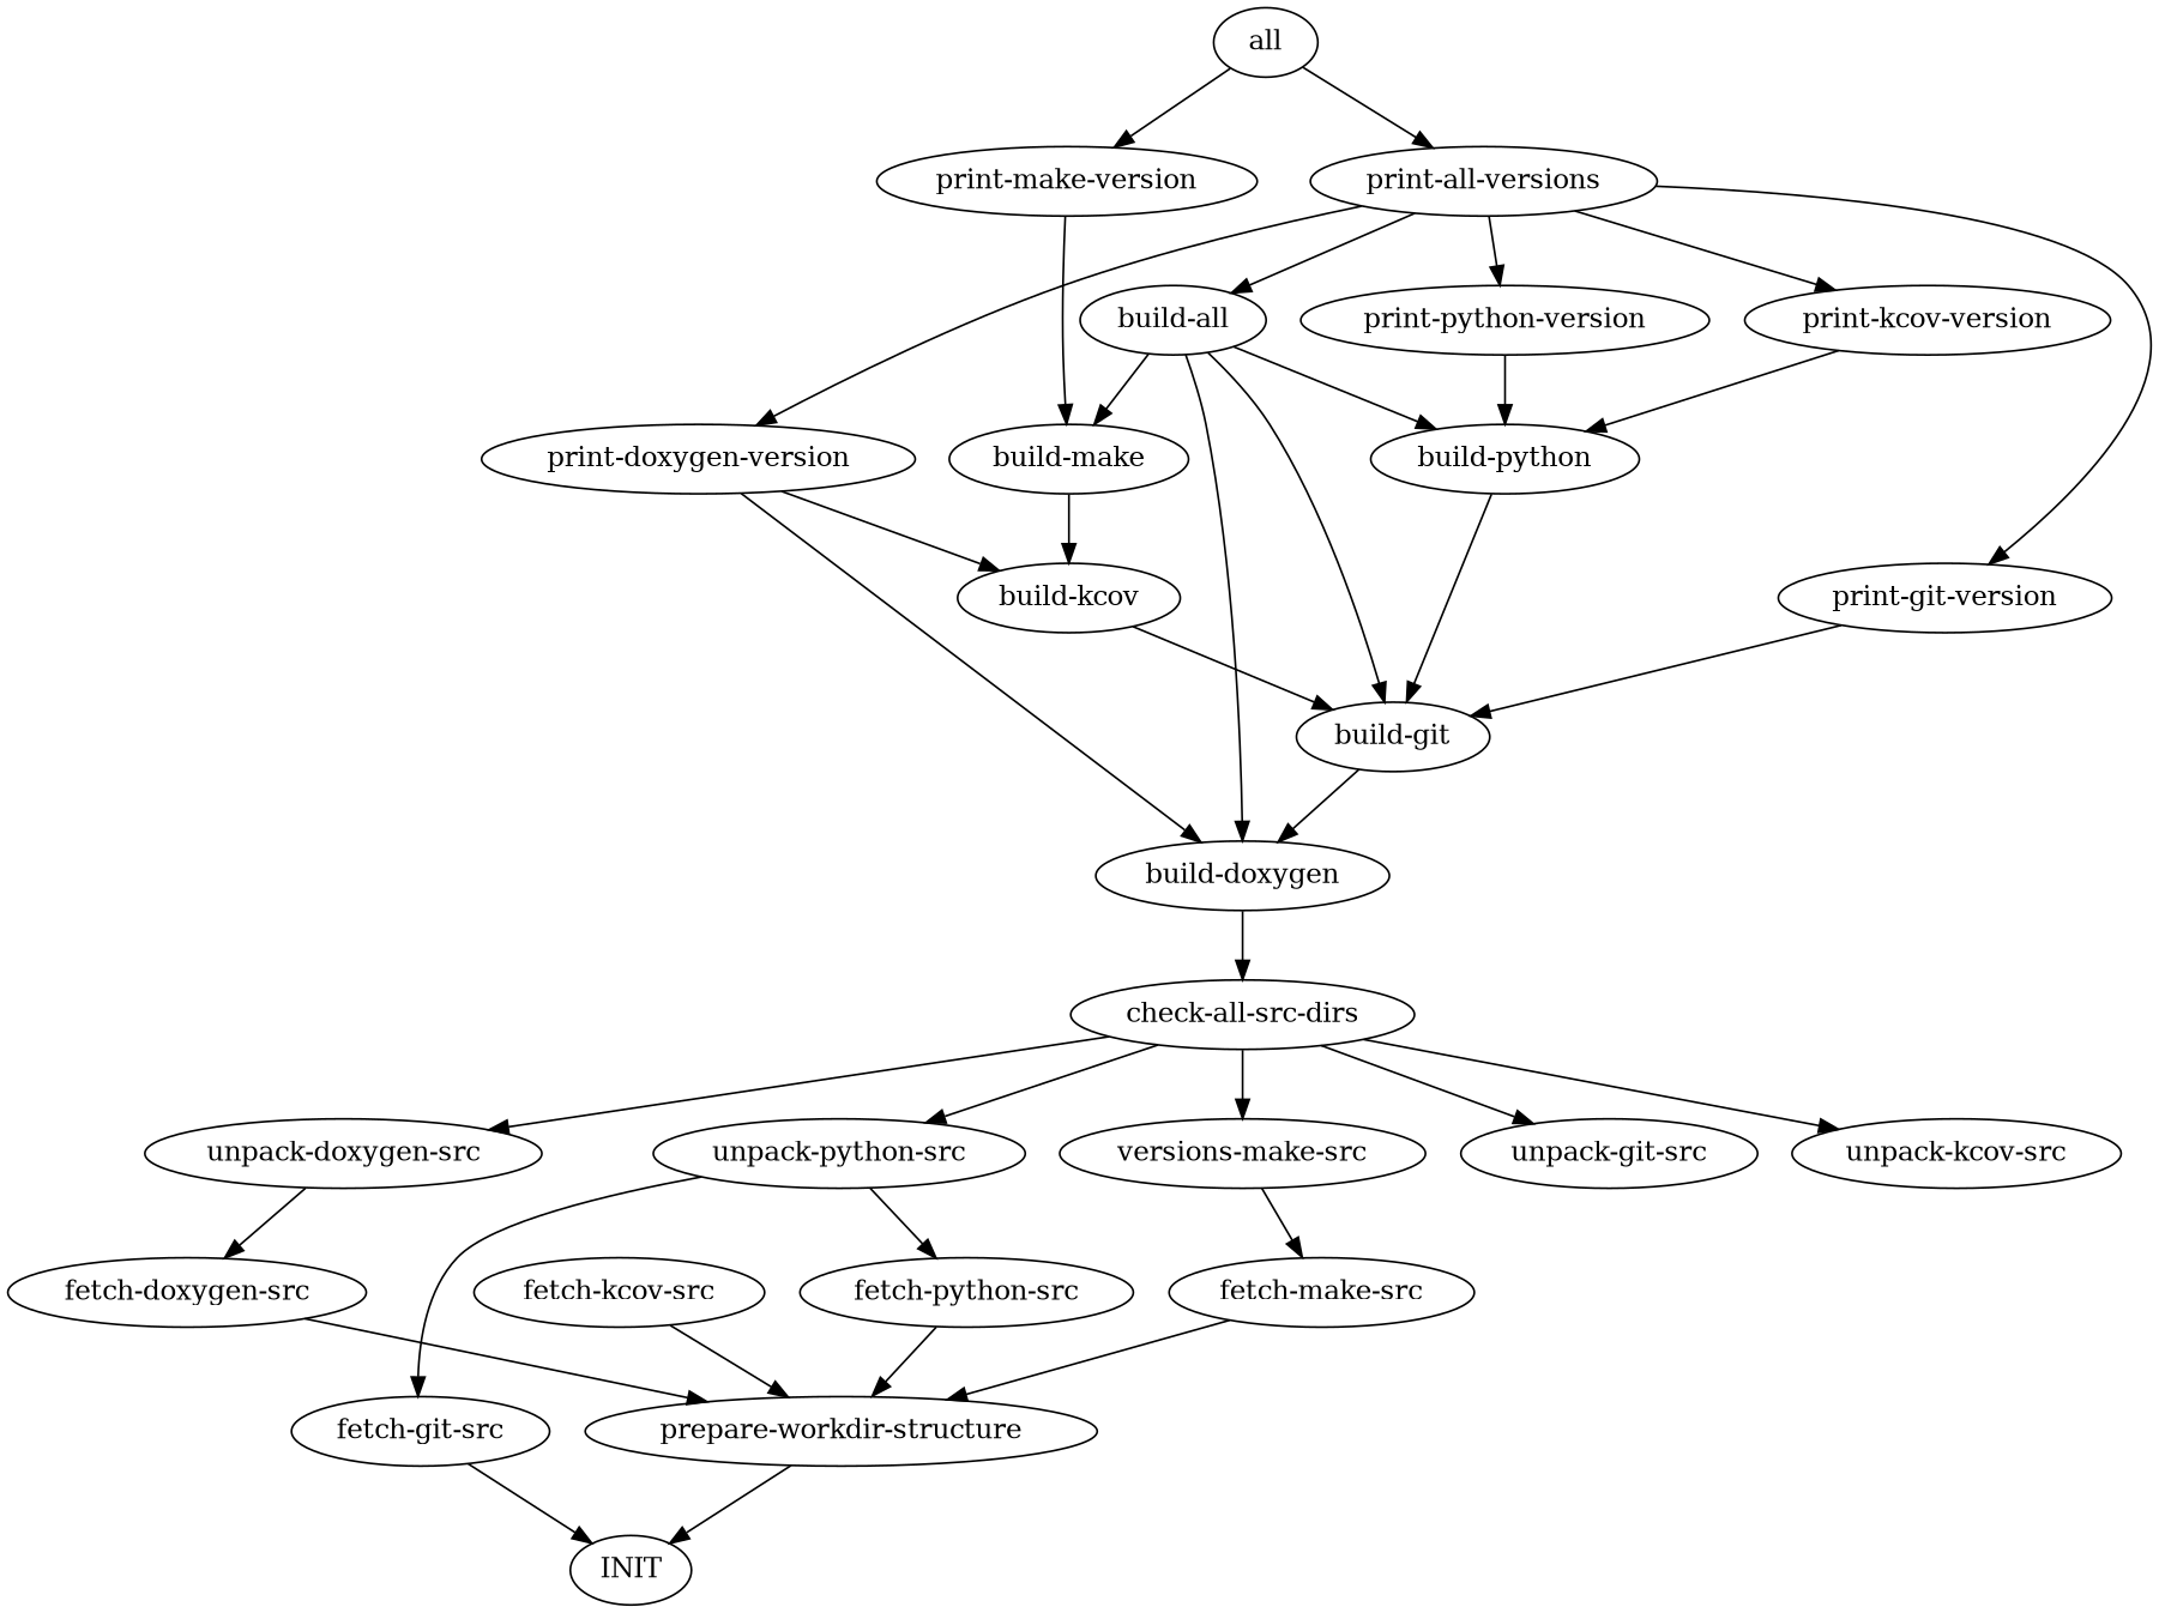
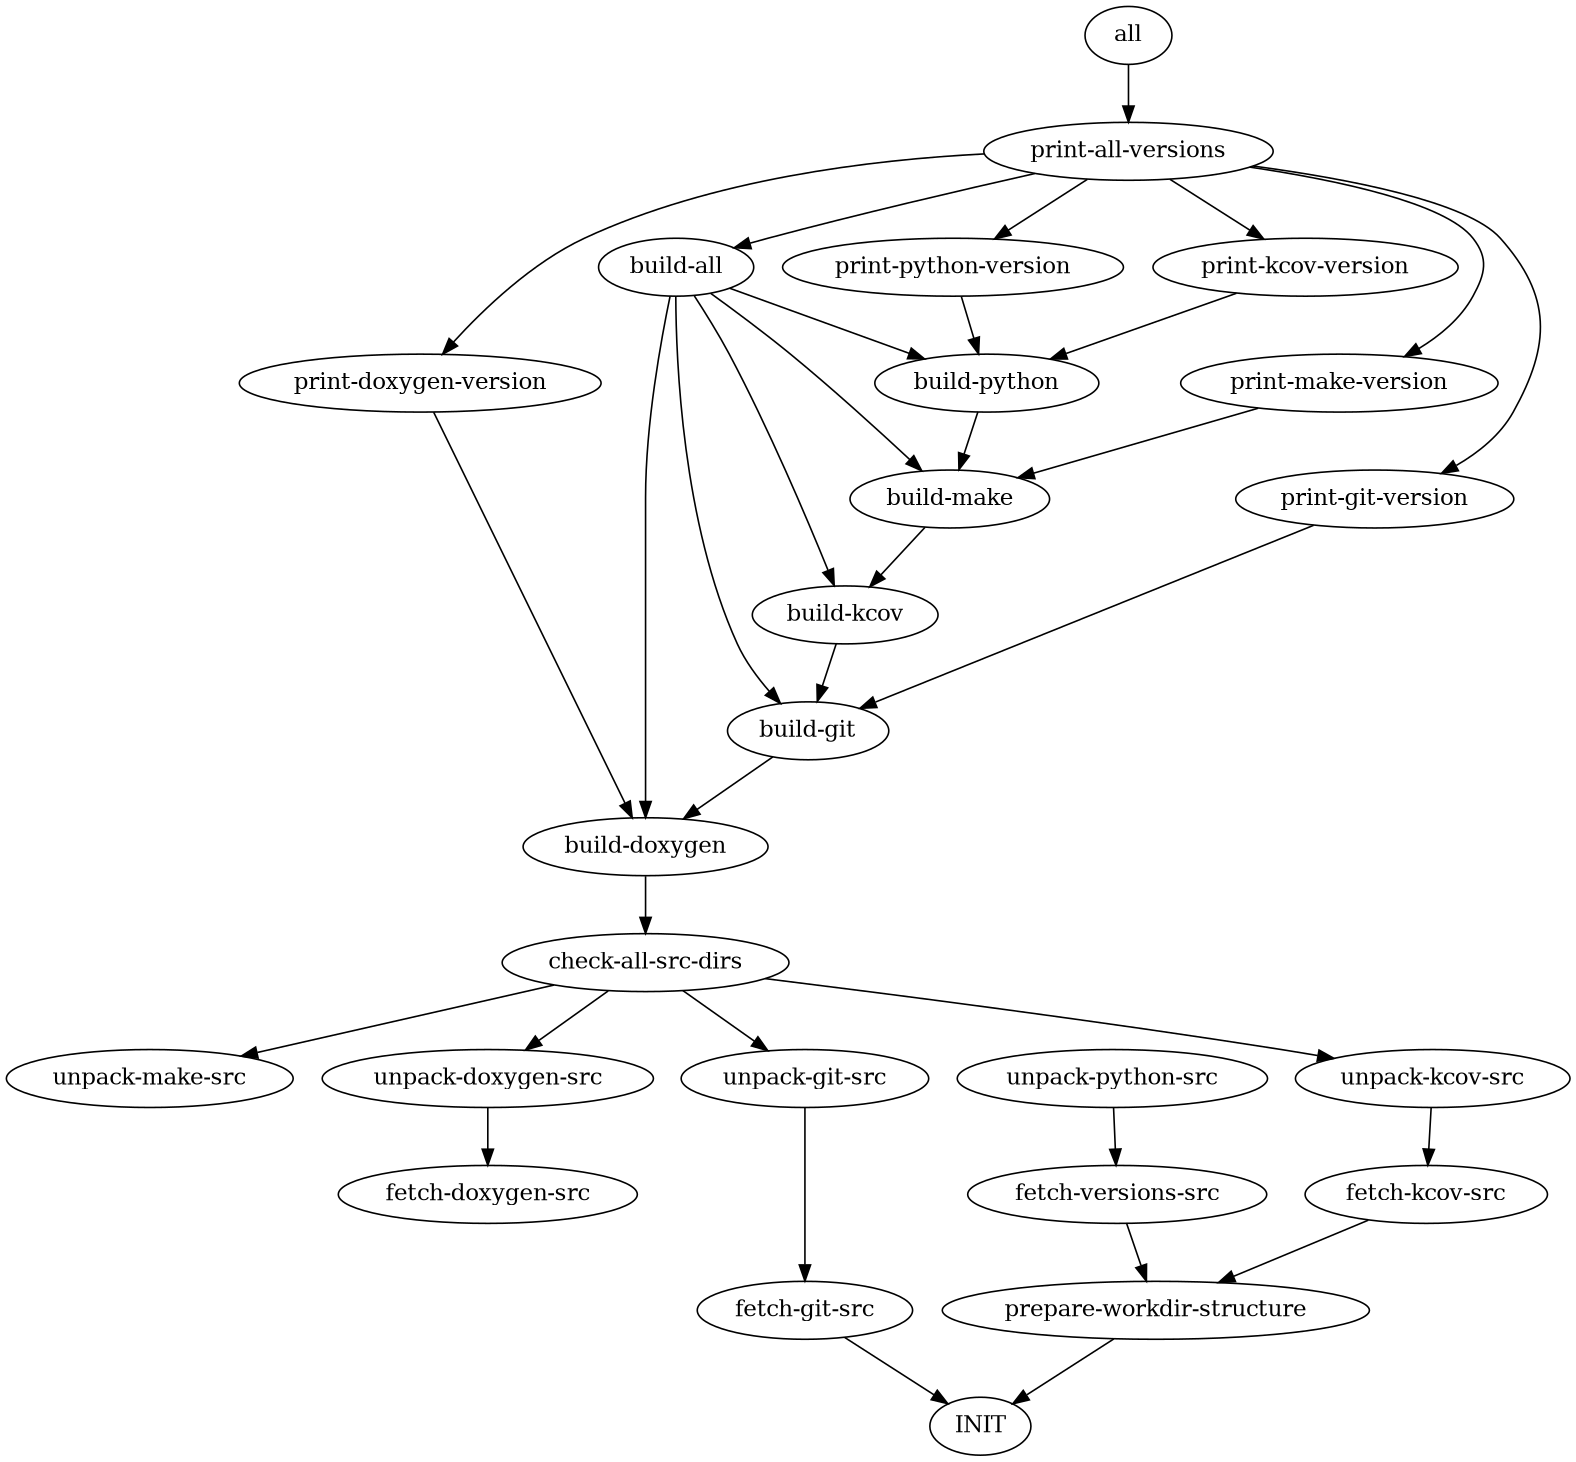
  digraph {
    all
    "print-all-versions"
    "build-all"
    "print-doxygen-version"
    "print-git-version"
    "print-kcov-version"
    "print-make-version"
    "print-python-version"
    "build-doxygen"
    "build-git"
    "build-kcov"
    "build-make"
    "build-python"
    "check-all-src-dirs"
    "unpack-doxygen-src"
    "unpack-git-src"
    "unpack-kcov-src"
-   "unpack-make-src" [label="versions-make-src"]
+   "unpack-make-src"
    "unpack-python-src"
    "fetch-doxygen-src"
    "fetch-git-src"
    "fetch-kcov-src"
-   "fetch-make-src"
-   "fetch-python-src"
+   "fetch-python-src" [label="fetch-versions-src"]
    "prepare-workdir-structure"
    INIT
    all -> "print-all-versions"
    "print-all-versions" -> "build-all"
    "print-all-versions" -> "print-doxygen-version"
    "print-all-versions" -> "print-git-version"
    "print-all-versions" -> "print-kcov-version"
-   all -> "print-make-version"
+   "print-all-versions" -> "print-make-version"
    "print-all-versions" -> "print-python-version"
    "build-all" -> "build-doxygen"
    "build-all" -> "build-git"
-   "print-doxygen-version" -> "build-kcov"
+   "build-all" -> "build-kcov"
    "build-all" -> "build-make"
    "build-all" -> "build-python"
    "print-doxygen-version" -> "build-doxygen"
    "print-git-version" -> "build-git"
    "print-kcov-version" -> "build-python"
    "print-make-version" -> "build-make"
    "print-python-version" -> "build-python"
    "build-doxygen" -> "check-all-src-dirs"
    "build-git" -> "build-doxygen"
    "build-kcov" -> "build-git"
    "build-make" -> "build-kcov"
-   "build-python" -> "build-git"
+   "build-python" -> "build-make"
    "check-all-src-dirs" -> "unpack-doxygen-src"
    "check-all-src-dirs" -> "unpack-git-src"
    "check-all-src-dirs" -> "unpack-kcov-src"
    "check-all-src-dirs" -> "unpack-make-src"
-   "check-all-src-dirs" -> "unpack-python-src"
    "unpack-doxygen-src" -> "fetch-doxygen-src"
-   "unpack-python-src" -> "fetch-git-src"
-   "unpack-make-src" -> "fetch-make-src"
+   "unpack-git-src" -> "fetch-git-src"
+   "unpack-kcov-src" -> "fetch-kcov-src"
    "unpack-python-src" -> "fetch-python-src"
-   "fetch-doxygen-src" -> "prepare-workdir-structure"
    "fetch-git-src" -> INIT
    "fetch-kcov-src" -> "prepare-workdir-structure"
-   "fetch-make-src" -> "prepare-workdir-structure"
    "fetch-python-src" -> "prepare-workdir-structure"
    "prepare-workdir-structure" -> INIT
  }
